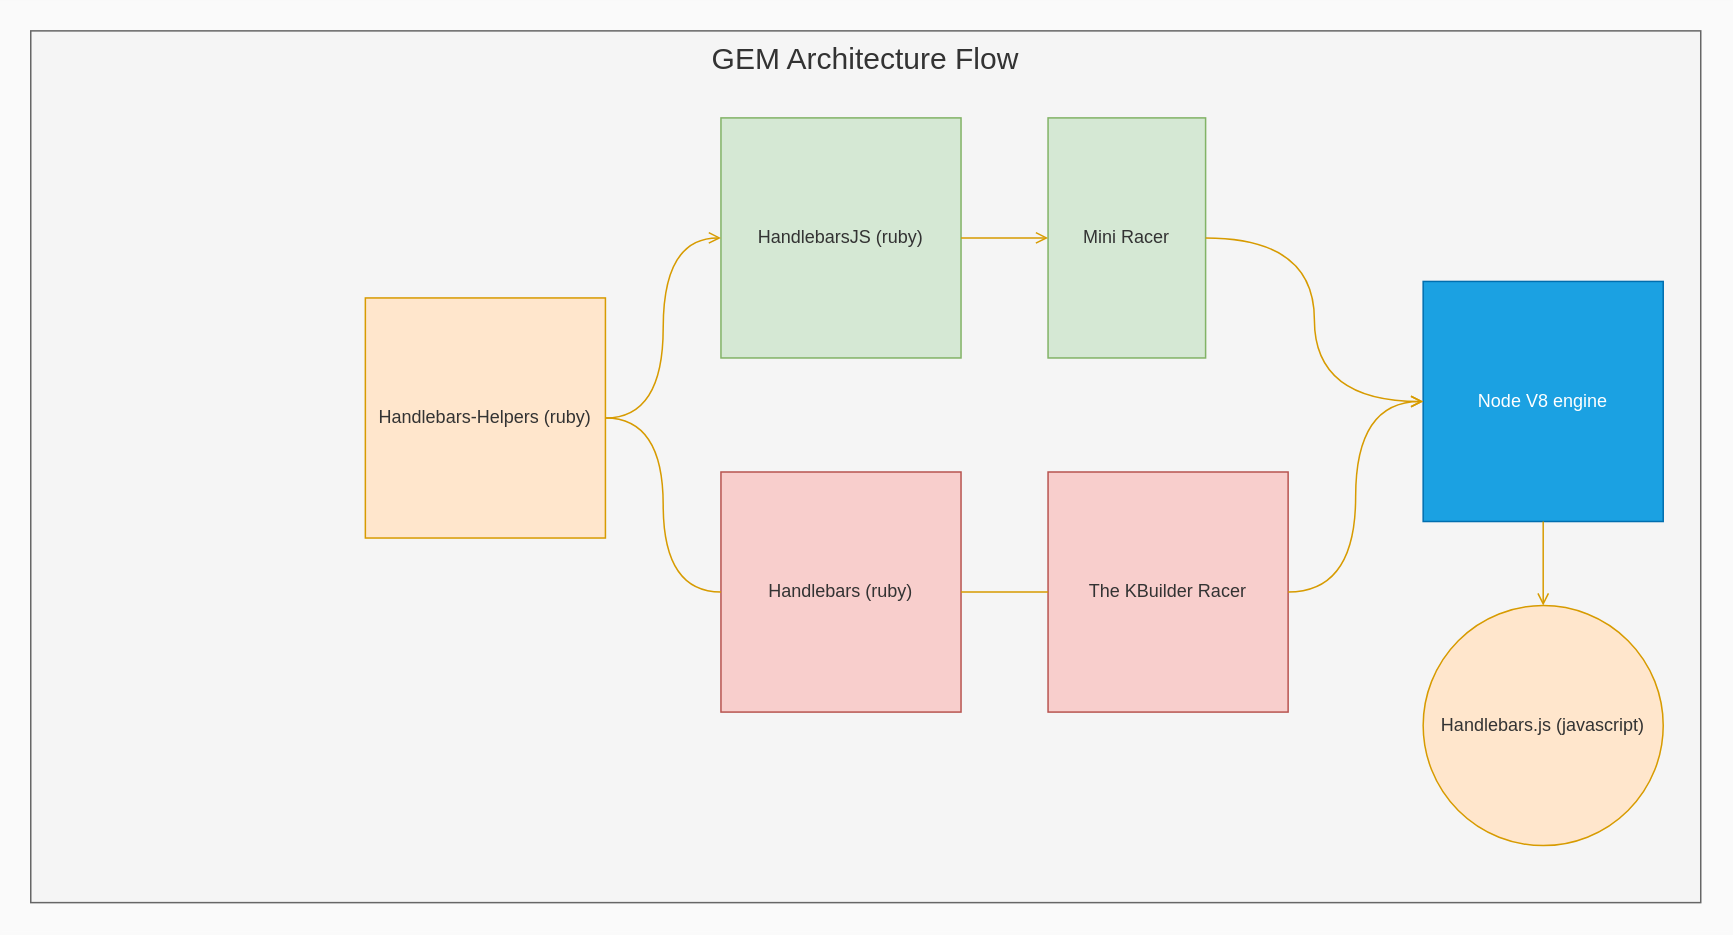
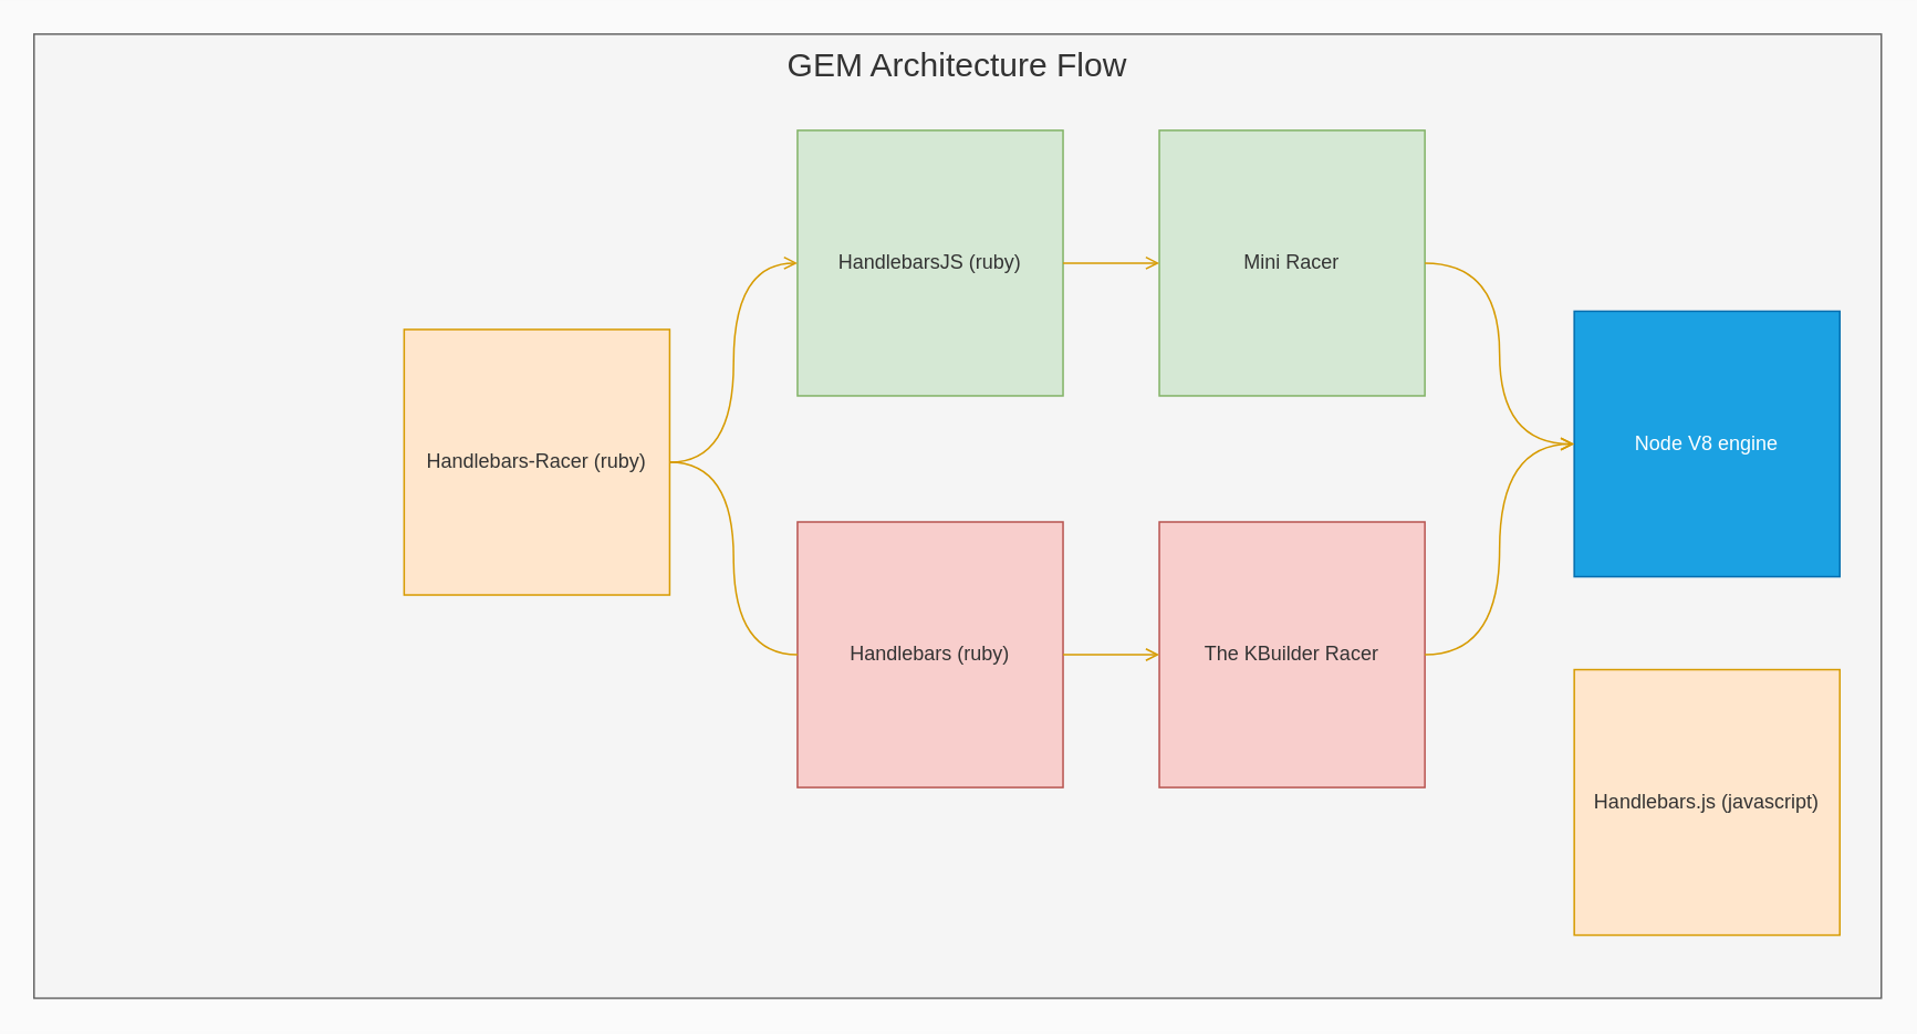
  <mxCell id="0" />
  <mxCell id="1" parent="0" />
  <mxCell id="2" value="GEM Architecture Flow" style="whiteSpace=wrap;html=1;rounded=0;fillColor=#f5f5f5;strokeColor=#666666;fontColor=#333333;fontSize=20;verticalAlign=top" parent="1" vertex="1"><mxGeometry x="20" y="20" width="1113" height="581" as="geometry" /></mxCell>
- <mxCell id="3" value="Handlebars-Helpers (ruby)" style="whiteSpace=wrap;html=1;rounded=0;fillColor=#ffe6cc;strokeColor=#d79b00;fontColor=#333333" parent="1" vertex="1"><mxGeometry x="243" y="198" width="160" height="160" as="geometry" /></mxCell>
+ <mxCell id="3" value="Handlebars-Racer (ruby)" style="whiteSpace=wrap;html=1;rounded=0;fillColor=#ffe6cc;strokeColor=#d79b00;fontColor=#333333" parent="1" vertex="1"><mxGeometry x="243" y="198" width="160" height="160" as="geometry" /></mxCell>
  <mxCell id="4" value="Handlebars (ruby)" style="whiteSpace=wrap;html=1;rounded=0;fillColor=#f8cecc;strokeColor=#b85450;fontColor=#333333" parent="1" vertex="1"><mxGeometry x="480" y="314" width="160" height="160" as="geometry" /></mxCell>
  <mxCell id="5" value="The KBuilder Racer" style="whiteSpace=wrap;html=1;rounded=0;fillColor=#f8cecc;strokeColor=#b85450;fontColor=#333333" parent="1" vertex="1"><mxGeometry x="698" y="314" width="160" height="160" as="geometry" /></mxCell>
  <mxCell id="6" value="HandlebarsJS (ruby)" style="whiteSpace=wrap;html=1;rounded=0;fillColor=#d5e8d4;strokeColor=#82b366;fontColor=#333333" parent="1" vertex="1"><mxGeometry x="480" y="78" width="160" height="160" as="geometry" /></mxCell>
- <mxCell id="7" value="Mini Racer" style="whiteSpace=wrap;html=1;rounded=0;fillColor=#d5e8d4;strokeColor=#82b366;fontColor=#333333" parent="1" vertex="1"><mxGeometry x="698" y="78" width="105" height="160" as="geometry" /></mxCell>
+ <mxCell id="7" value="Mini Racer" style="whiteSpace=wrap;html=1;rounded=0;fillColor=#d5e8d4;strokeColor=#82b366;fontColor=#333333" parent="1" vertex="1"><mxGeometry x="698" y="78" width="160" height="160" as="geometry" /></mxCell>
  <mxCell id="8" value="Node V8 engine" style="whiteSpace=wrap;html=1;rounded=0;fillColor=#1ba1e2;strokeColor=#006EAF;fontColor=#ffffff" parent="1" vertex="1"><mxGeometry x="948" y="187" width="160" height="160" as="geometry" /></mxCell>
- <mxCell id="9" value="&lt;span&gt;Handlebars.js (javascript)&lt;/span&gt;" style="ellipse;whiteSpace=wrap;html=1;fillColor=#ffe6cc;strokeColor=#d79b00;fontColor=#333333;" parent="1" vertex="1"><mxGeometry x="948" y="403" width="160" height="160" as="geometry" /></mxCell>
+ <mxCell id="9" value="&lt;span&gt;Handlebars.js (javascript)&lt;/span&gt;" style="whiteSpace=wrap;html=1;rounded=0;fillColor=#ffe6cc;strokeColor=#d79b00;fontColor=#333333" parent="1" vertex="1"><mxGeometry x="948" y="403" width="160" height="160" as="geometry" /></mxCell>
  <mxCell id="10" value="" style="edgeStyle=orthogonalEdgeStyle;curved=1;exitX=1;exitY=0.5;exitDx=0;exitDy=0;entryX=0;entryY=0.5;entryDx=0;entryDy=0;startArrow=none;startFill=1;endArrow=none;endFill=1;whiteSpace=wrap;html=1;rounded=0;fillColor=#ffe6cc;strokeColor=#d79b00;" parent="1" source="3" target="4" edge="1"><mxGeometry relative="1" as="geometry" /></mxCell>
- <mxCell id="11" value="" style="edgeStyle=orthogonalEdgeStyle;curved=1;exitX=1;exitY=0.5;exitDx=0;exitDy=0;entryX=0;entryY=0.5;entryDx=0;entryDy=0;startArrow=none;startFill=1;endArrow=none;endFill=1;whiteSpace=wrap;html=1;rounded=0;fillColor=#ffe6cc;strokeColor=#d79b00;" parent="1" source="4" target="5" edge="1"><mxGeometry relative="1" as="geometry" /></mxCell>
+ <mxCell id="11" value="" style="edgeStyle=orthogonalEdgeStyle;curved=1;exitX=1;exitY=0.5;exitDx=0;exitDy=0;entryX=0;entryY=0.5;entryDx=0;entryDy=0;startArrow=none;startFill=1;endArrow=open;endFill=1;whiteSpace=wrap;html=1;rounded=0;fillColor=#ffe6cc;strokeColor=#d79b00" parent="1" source="4" target="5" edge="1"><mxGeometry relative="1" as="geometry" /></mxCell>
  <mxCell id="12" value="" style="edgeStyle=orthogonalEdgeStyle;curved=1;exitX=1;exitY=0.5;exitDx=0;exitDy=0;entryX=0;entryY=0.5;entryDx=0;entryDy=0;startArrow=none;startFill=1;endArrow=open;endFill=1;whiteSpace=wrap;html=1;rounded=0;fillColor=#ffe6cc;strokeColor=#d79b00" parent="1" source="3" target="6" edge="1"><mxGeometry relative="1" as="geometry" /></mxCell>
  <mxCell id="13" value="" style="edgeStyle=orthogonalEdgeStyle;curved=1;exitX=1;exitY=0.5;exitDx=0;exitDy=0;entryX=0;entryY=0.5;entryDx=0;entryDy=0;startArrow=none;startFill=1;endArrow=open;endFill=1;whiteSpace=wrap;html=1;rounded=0;fillColor=#ffe6cc;strokeColor=#d79b00" parent="1" source="6" target="7" edge="1"><mxGeometry relative="1" as="geometry" /></mxCell>
  <mxCell id="14" value="" style="edgeStyle=orthogonalEdgeStyle;curved=1;exitX=1;exitY=0.5;exitDx=0;exitDy=0;entryX=0;entryY=0.5;entryDx=0;entryDy=0;startArrow=none;startFill=1;endArrow=open;endFill=1;whiteSpace=wrap;html=1;rounded=0;fillColor=#ffe6cc;strokeColor=#d79b00" parent="1" source="5" target="8" edge="1"><mxGeometry relative="1" as="geometry" /></mxCell>
  <mxCell id="15" value="" style="edgeStyle=orthogonalEdgeStyle;curved=1;exitX=1;exitY=0.5;exitDx=0;exitDy=0;entryX=0;entryY=0.5;entryDx=0;entryDy=0;startArrow=none;startFill=1;endArrow=open;endFill=1;whiteSpace=wrap;html=1;rounded=0;fillColor=#ffe6cc;strokeColor=#d79b00" parent="1" source="7" target="8" edge="1"><mxGeometry relative="1" as="geometry" /></mxCell>
- <mxCell id="16" value="" style="edgeStyle=orthogonalEdgeStyle;curved=1;exitX=0.5;exitY=1;exitDx=0;exitDy=0;startArrow=none;startFill=1;endArrow=open;endFill=1;whiteSpace=wrap;html=1;rounded=0;fillColor=#ffe6cc;strokeColor=#d79b00" parent="1" source="8" target="9" edge="1"><mxGeometry relative="1" as="geometry" /></mxCell>
